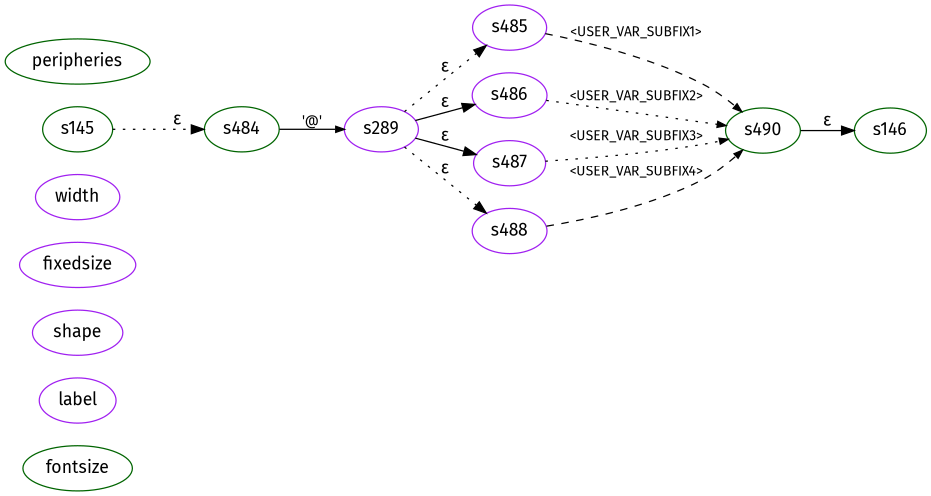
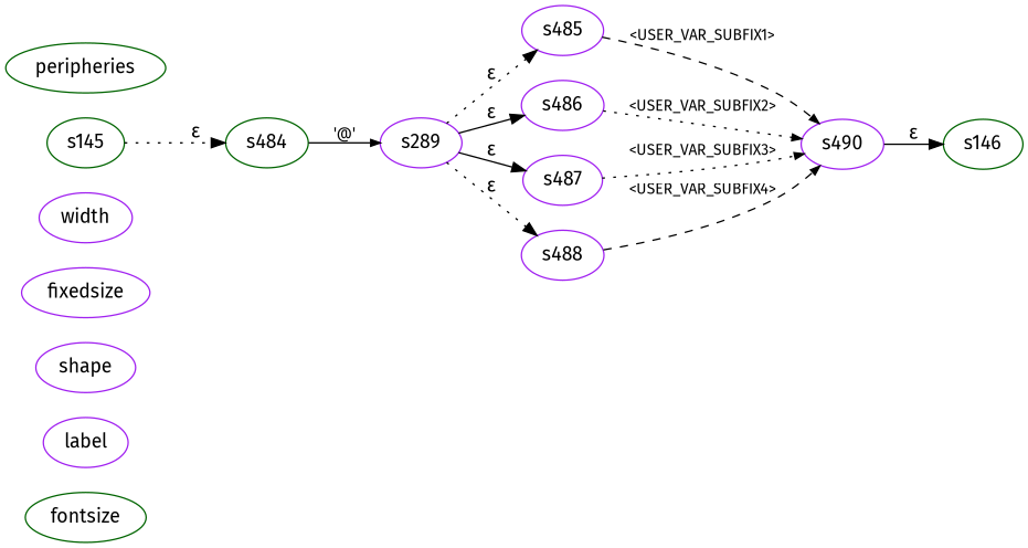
  digraph {
    fontname="Fira Sans"
    rankdir=LR
    node [color=purple fontname="Fira Sans"]
    edge [fontname="Fira Sans" style=dotted]
    fontsize [color=darkgreen]
    label
    shape
    fixedsize
    width
    s145 [color=darkgreen]
    s484 [color=darkgreen]
    n8 [label=s289]
    peripheries [color=darkgreen]
    s485
    s486
    s487
    s488
-   s490 [color=darkgreen]
+   s490
    s146 [color=darkgreen]
    s145 -> s484 [label="&epsilon;"]
    s484 -> n8 [arrowhead=normal arrowsize=.7 fontsize=11 label="'@'" style=solid]
    n8 -> s485 [label="&epsilon;" tailport=p0]
    n8 -> s486 [label="&epsilon;" style=solid tailport=p1]
    n8 -> s487 [label="&epsilon;" style=solid tailport=p2]
    n8 -> s488 [label="&epsilon;" tailport=p3]
    s485 -> s490 [arrowhead=normal arrowsize=.7 fontsize=11 label="<USER_VAR_SUBFIX1>" style=dashed]
    s486 -> s490 [arrowhead=normal arrowsize=.7 fontsize=11 label="<USER_VAR_SUBFIX2>"]
    s487 -> s490 [arrowhead=normal arrowsize=.7 fontsize=11 label="<USER_VAR_SUBFIX3>"]
    s488 -> s490 [arrowhead=normal arrowsize=.7 fontsize=11 label="<USER_VAR_SUBFIX4>" style=dashed]
    s490 -> s146 [label="&epsilon;" style=solid]
  }
